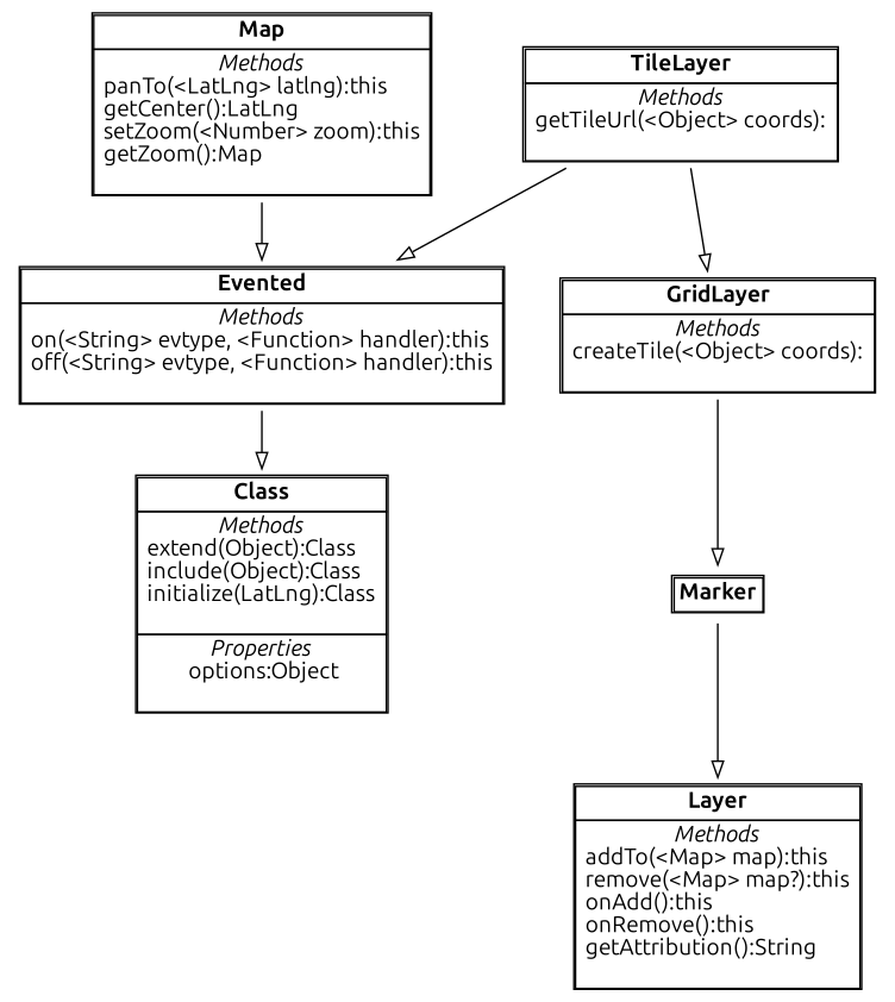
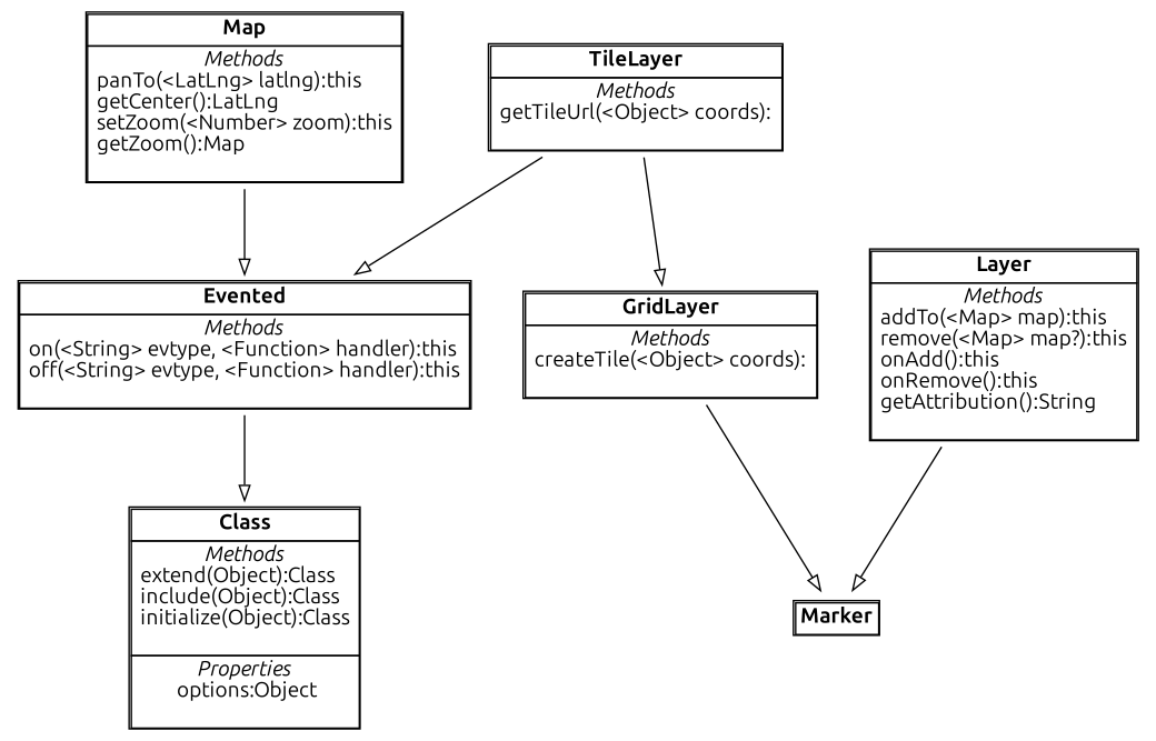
  digraph {
    fontname=Ubuntu
    node [fontname=Ubuntu shape=plaintext]
    edge [arrowhead=onormal fontname=Ubuntu]
    n1 [label=<<TABLE CELLSPACING="0"> 	<TR><TD><B>Map</B></TD></TR> 	<TR><TD><I>Methods</I><BR/> panTo(&lt;LatLng&gt; latlng):this <BR align="left" /> getCenter():LatLng <BR align="left" /> setZoom(&lt;Number&gt; zoom):this <BR align="left" /> getZoom():Map <BR align="left" />  </TD></TR>    </TABLE>>]
    n2 [label=<<TABLE CELLSPACING="0"> 	<TR><TD><B>Evented</B></TD></TR> 	<TR><TD><I>Methods</I><BR/> on(&lt;String&gt; evtype, &lt;Function&gt; handler):this <BR align="left" /> off(&lt;String&gt; evtype, &lt;Function&gt; handler):this <BR align="left" />  </TD></TR>    </TABLE>>]
-   n3 [label=<<TABLE CELLSPACING="0"> 	<TR><TD><B>Class</B></TD></TR> 	<TR><TD><I>Methods</I><BR/> extend(Object):Class <BR align="left" /> include(Object):Class <BR align="left" /> initialize(LatLng):Class <BR align="left" />  </TD></TR>  <TR><TD><I>Properties</I><BR/> options:Object<BR align="left" />  </TD></TR>   </TABLE>>]
+   n3 [label=<<TABLE CELLSPACING="0"> 	<TR><TD><B>Class</B></TD></TR> 	<TR><TD><I>Methods</I><BR/> extend(Object):Class <BR align="left" /> include(Object):Class <BR align="left" /> initialize(Object):Class <BR align="left" />  </TD></TR>  <TR><TD><I>Properties</I><BR/> options:Object<BR align="left" />  </TD></TR>   </TABLE>>]
    n4 [label=<<TABLE CELLSPACING="0"> 	<TR><TD><B>Layer</B></TD></TR> 	<TR><TD><I>Methods</I><BR/> addTo(&lt;Map&gt; map):this <BR align="left" /> remove(&lt;Map&gt; map?):this <BR align="left" /> onAdd():this <BR align="left" /> onRemove():this <BR align="left" /> getAttribution():String <BR align="left" />  </TD></TR>    </TABLE>>]
    n5 [label=<<TABLE CELLSPACING="0"> 	<TR><TD><B>Marker</B></TD></TR> 	   </TABLE>>]
    n6 [label=<<TABLE CELLSPACING="0"> 	<TR><TD><B>TileLayer</B></TD></TR> 	<TR><TD><I>Methods</I><BR/> getTileUrl(&lt;Object&gt; coords): <BR align="left" />  </TD></TR>    </TABLE>>]
    n7 [label=<<TABLE CELLSPACING="0"> 	<TR><TD><B>GridLayer</B></TD></TR> 	<TR><TD><I>Methods</I><BR/> createTile(&lt;Object&gt; coords): <BR align="left" />  </TD></TR>    </TABLE>>]
    n1 -> n2
    n2 -> n3
-   n5 -> n4
+   n4 -> n5
    n6 -> n2
    n6 -> n7
    n7 -> n5
  }
